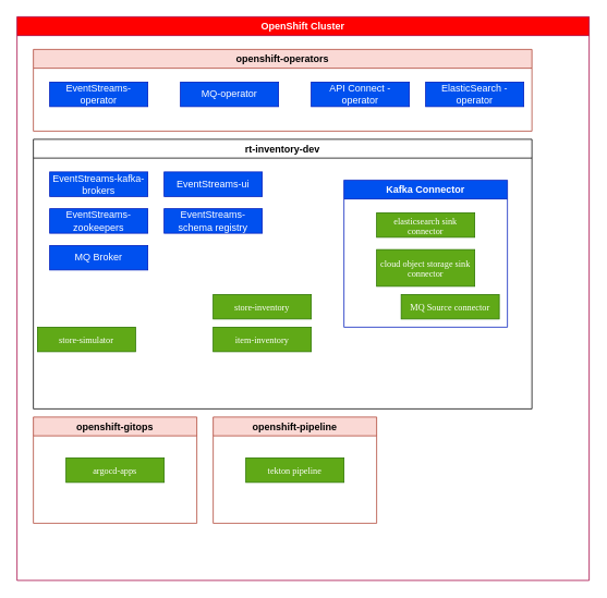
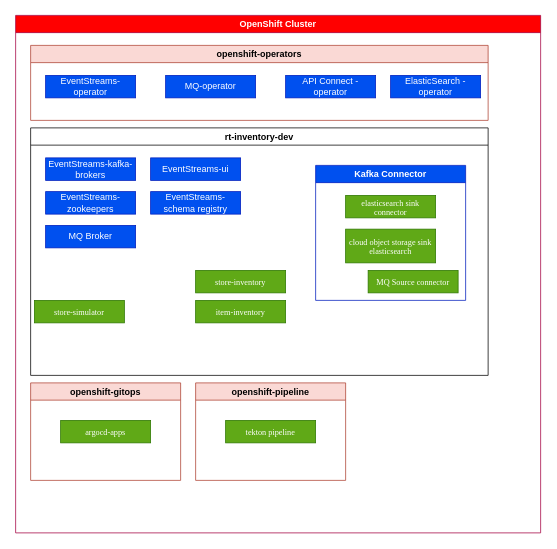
  <mxCell id="0" />
  <mxCell id="1" parent="0" />
  <mxCell id="2" value="OpenShift Cluster" style="swimlane;fillColor=#FF0000;fontColor=#ffffff;strokeColor=#A50040;" parent="1" vertex="1"><mxGeometry x="20" y="20" width="700" height="690" as="geometry" /></mxCell>
  <mxCell id="3" value="openshift-operators" style="swimlane;fillColor=#fad9d5;strokeColor=#ae4132;" parent="2" vertex="1"><mxGeometry x="20" y="40" width="610" height="100" as="geometry" /></mxCell>
  <mxCell id="4" value="EventStreams-operator" style="rounded=0;whiteSpace=wrap;html=1;fillColor=#0050ef;fontColor=#ffffff;strokeColor=#001DBC;" parent="3" vertex="1"><mxGeometry x="20" y="40" width="120" height="30" as="geometry" /></mxCell>
  <mxCell id="5" value="MQ-operator" style="rounded=0;whiteSpace=wrap;html=1;fillColor=#0050ef;fontColor=#ffffff;strokeColor=#001DBC;" parent="3" vertex="1"><mxGeometry x="180" y="40" width="120" height="30" as="geometry" /></mxCell>
  <mxCell id="6" value="API Connect -operator" style="rounded=0;whiteSpace=wrap;html=1;fillColor=#0050ef;fontColor=#ffffff;strokeColor=#001DBC;" parent="3" vertex="1"><mxGeometry x="340" y="40" width="120" height="30" as="geometry" /></mxCell>
  <mxCell id="7" value="ElasticSearch -operator" style="rounded=0;whiteSpace=wrap;html=1;fillColor=#0050ef;fontColor=#ffffff;strokeColor=#001DBC;" vertex="1" parent="3"><mxGeometry x="480" y="40" width="120" height="30" as="geometry" /></mxCell>
  <mxCell id="8" value="rt-inventory-dev" style="swimlane;" parent="2" vertex="1"><mxGeometry x="20" y="150" width="610" height="330" as="geometry" /></mxCell>
  <mxCell id="9" value="EventStreams-kafka-brokers" style="rounded=0;whiteSpace=wrap;html=1;fillColor=#0050ef;fontColor=#ffffff;strokeColor=#001DBC;" parent="8" vertex="1"><mxGeometry x="20" y="40" width="120" height="30" as="geometry" /></mxCell>
  <mxCell id="10" value="EventStreams-zookeepers" style="rounded=0;whiteSpace=wrap;html=1;fillColor=#0050ef;fontColor=#ffffff;strokeColor=#001DBC;" parent="8" vertex="1"><mxGeometry x="20" y="85" width="120" height="30" as="geometry" /></mxCell>
  <mxCell id="11" value="&lt;p class=&quot;p1&quot; style=&quot;margin: 0px; font-stretch: normal; font-size: 11px; line-height: normal; font-family: menlo;&quot;&gt;&lt;span class=&quot;s1&quot;&gt;item-inventory&lt;/span&gt;&lt;/p&gt;" style="rounded=0;whiteSpace=wrap;html=1;fillColor=#60a917;fontColor=#FFFFFF;strokeColor=#2D7600;" parent="8" vertex="1"><mxGeometry x="220" y="230" width="120" height="30" as="geometry" /></mxCell>
  <mxCell id="12" value="&lt;p class=&quot;p1&quot; style=&quot;margin: 0px ; font-stretch: normal ; font-size: 11px ; line-height: normal ; font-family: &amp;#34;menlo&amp;#34;&quot;&gt;&lt;span class=&quot;s1&quot;&gt;store-inventory&lt;/span&gt;&lt;/p&gt;" style="rounded=0;whiteSpace=wrap;html=1;fillColor=#60a917;fontColor=#FFFFFF;strokeColor=#2D7600;" parent="8" vertex="1"><mxGeometry x="220" y="190" width="120" height="30" as="geometry" /></mxCell>
  <mxCell id="13" value="&lt;p class=&quot;p1&quot; style=&quot;margin: 0px ; font-stretch: normal ; font-size: 11px ; line-height: normal ; font-family: &amp;#34;menlo&amp;#34;&quot;&gt;&lt;span class=&quot;s1&quot;&gt;store-simulator&lt;/span&gt;&lt;/p&gt;" style="rounded=0;whiteSpace=wrap;html=1;fillColor=#60a917;fontColor=#FFFFFF;strokeColor=#2D7600;" parent="8" vertex="1"><mxGeometry x="5" y="230" width="120" height="30" as="geometry" /></mxCell>
  <mxCell id="14" value="EventStreams-ui" style="rounded=0;whiteSpace=wrap;html=1;fillColor=#0050ef;fontColor=#ffffff;strokeColor=#001DBC;" parent="8" vertex="1"><mxGeometry x="160" y="40" width="120" height="30" as="geometry" /></mxCell>
  <mxCell id="15" value="EventStreams-schema registry" style="rounded=0;whiteSpace=wrap;html=1;fillColor=#0050ef;fontColor=#ffffff;strokeColor=#001DBC;" parent="8" vertex="1"><mxGeometry x="160" y="85" width="120" height="30" as="geometry" /></mxCell>
  <mxCell id="16" value="Kafka Connector" style="swimlane;fillColor=#0050ef;strokeColor=#001DBC;fontColor=#ffffff;" parent="8" vertex="1"><mxGeometry x="380" y="50" width="200" height="180" as="geometry" /></mxCell>
  <mxCell id="17" value="&lt;p class=&quot;p1&quot; style=&quot;margin: 0px ; font-stretch: normal ; font-size: 11px ; line-height: normal ; font-family: &amp;#34;menlo&amp;#34;&quot;&gt;&lt;span class=&quot;s1&quot;&gt;elasticsearch sink connector&lt;/span&gt;&lt;/p&gt;" style="rounded=0;whiteSpace=wrap;html=1;fillColor=#60a917;fontColor=#FFFFFF;strokeColor=#2D7600;" parent="16" vertex="1"><mxGeometry x="40" y="40" width="120" height="30" as="geometry" /></mxCell>
- <mxCell id="18" value="&lt;p class=&quot;p1&quot; style=&quot;margin: 0px ; font-stretch: normal ; font-size: 11px ; line-height: normal ; font-family: &amp;#34;menlo&amp;#34;&quot;&gt;&lt;span class=&quot;s1&quot;&gt;cloud object storage sink connector&lt;/span&gt;&lt;/p&gt;" style="rounded=0;whiteSpace=wrap;html=1;fillColor=#60a917;fontColor=#FFFFFF;strokeColor=#2D7600;" parent="16" vertex="1"><mxGeometry x="40" y="85" width="120" height="45" as="geometry" /></mxCell>
+ <mxCell id="18" value="&lt;p class=&quot;p1&quot; style=&quot;margin: 0px ; font-stretch: normal ; font-size: 11px ; line-height: normal ; font-family: &amp;#34;menlo&amp;#34;&quot;&gt;&lt;span class=&quot;s1&quot;&gt;cloud object storage sink elasticsearch&lt;/span&gt;&lt;/p&gt;" style="rounded=0;whiteSpace=wrap;html=1;fillColor=#60a917;fontColor=#FFFFFF;strokeColor=#2D7600;" parent="16" vertex="1"><mxGeometry x="40" y="85" width="120" height="45" as="geometry" /></mxCell>
  <mxCell id="19" value="&lt;p class=&quot;p1&quot; style=&quot;margin: 0px ; font-stretch: normal ; font-size: 11px ; line-height: normal ; font-family: &amp;#34;menlo&amp;#34;&quot;&gt;&lt;span class=&quot;s1&quot;&gt;MQ Source connector&lt;/span&gt;&lt;/p&gt;" style="rounded=0;whiteSpace=wrap;html=1;fillColor=#60a917;fontColor=#FFFFFF;strokeColor=#2D7600;" parent="16" vertex="1"><mxGeometry x="70" y="140" width="120" height="30" as="geometry" /></mxCell>
  <mxCell id="20" value="MQ Broker" style="rounded=0;whiteSpace=wrap;html=1;fillColor=#0050ef;fontColor=#ffffff;strokeColor=#001DBC;" parent="8" vertex="1"><mxGeometry x="20" y="130" width="120" height="30" as="geometry" /></mxCell>
  <mxCell id="21" value="openshift-gitops" style="swimlane;fillColor=#fad9d5;strokeColor=#ae4132;" vertex="1" parent="2"><mxGeometry x="20" y="490" width="200" height="130" as="geometry" /></mxCell>
  <mxCell id="22" value="&lt;p class=&quot;p1&quot; style=&quot;margin: 0px ; font-stretch: normal ; font-size: 11px ; line-height: normal ; font-family: &amp;#34;menlo&amp;#34;&quot;&gt;&lt;span class=&quot;s1&quot;&gt;argocd-apps&lt;/span&gt;&lt;/p&gt;" style="rounded=0;whiteSpace=wrap;html=1;fillColor=#60a917;fontColor=#FFFFFF;strokeColor=#2D7600;" vertex="1" parent="21"><mxGeometry x="40" y="50" width="120" height="30" as="geometry" /></mxCell>
  <mxCell id="23" value="openshift-pipeline" style="swimlane;fillColor=#fad9d5;strokeColor=#ae4132;" vertex="1" parent="2"><mxGeometry x="240" y="490" width="200" height="130" as="geometry" /></mxCell>
  <mxCell id="24" value="&lt;p class=&quot;p1&quot; style=&quot;margin: 0px ; font-stretch: normal ; font-size: 11px ; line-height: normal ; font-family: &amp;#34;menlo&amp;#34;&quot;&gt;&lt;span class=&quot;s1&quot;&gt;tekton pipeline&lt;/span&gt;&lt;/p&gt;" style="rounded=0;whiteSpace=wrap;html=1;fillColor=#60a917;fontColor=#FFFFFF;strokeColor=#2D7600;" vertex="1" parent="23"><mxGeometry x="40" y="50" width="120" height="30" as="geometry" /></mxCell>
